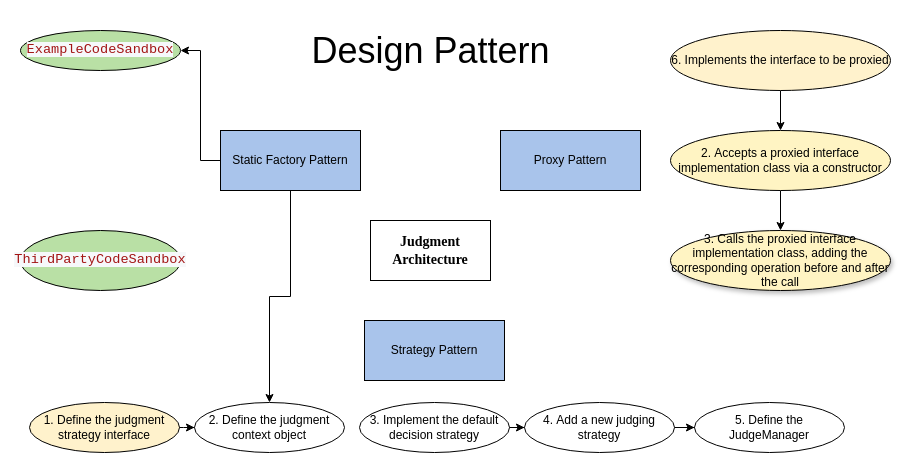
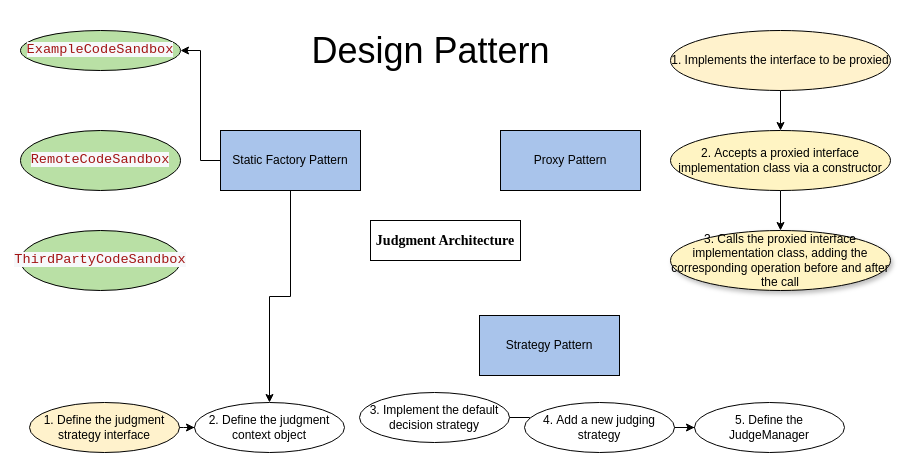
  <mxCell id="0" />
  <mxCell id="1" parent="0" />
  <mxCell id="2" style="edgeStyle=orthogonalEdgeStyle;rounded=0;orthogonalLoop=1;jettySize=auto;html=1;entryX=1;entryY=0.5;entryDx=0;entryDy=0;" edge="1" parent="1" source="4" target="5"><mxGeometry relative="1" as="geometry" /></mxCell>
  <mxCell id="3" style="edgeStyle=orthogonalEdgeStyle;rounded=0;orthogonalLoop=1;jettySize=auto;html=1;" edge="1" parent="1" source="4" target="19"><mxGeometry relative="1" as="geometry" /></mxCell>
  <mxCell id="4" value="Static Factory Pattern" style="rounded=0;whiteSpace=wrap;html=1;fillColor=#A9C4EB;" vertex="1" parent="1"><mxGeometry x="220" y="130" width="140" height="60" as="geometry" /></mxCell>
  <mxCell id="5" value="&lt;span style=&quot;color: rgb(163, 21, 21); font-family: ui-monospace, SFMono-Regular, &amp;quot;SF Mono&amp;quot;, Menlo, Consolas, &amp;quot;Liberation Mono&amp;quot;, monospace; font-size: 13.6px; text-align: start; white-space: pre; background-color: rgb(246, 248, 250);&quot;&gt;ExampleCodeSandbox&lt;/span&gt;" style="ellipse;whiteSpace=wrap;html=1;fillColor=#B9E0A5;" vertex="1" parent="1"><mxGeometry x="20" y="30" width="160" height="40" as="geometry" /></mxCell>
+ <mxCell id="6" value="&lt;span style=&quot;color: rgb(163, 21, 21); font-family: ui-monospace, SFMono-Regular, &amp;quot;SF Mono&amp;quot;, Menlo, Consolas, &amp;quot;Liberation Mono&amp;quot;, monospace; font-size: 13.6px; text-align: start; white-space: pre; background-color: rgb(246, 248, 250);&quot;&gt;RemoteCodeSandbox&lt;/span&gt;" style="ellipse;whiteSpace=wrap;html=1;fillColor=#B9E0A5;" vertex="1" parent="1"><mxGeometry x="20" y="130" width="160" height="60" as="geometry" /></mxCell>
  <mxCell id="7" value="&lt;span style=&quot;color: rgb(163, 21, 21); font-family: ui-monospace, SFMono-Regular, &amp;quot;SF Mono&amp;quot;, Menlo, Consolas, &amp;quot;Liberation Mono&amp;quot;, monospace; font-size: 13.6px; text-align: start; white-space: pre; background-color: rgb(246, 248, 250);&quot;&gt;ThirdPartyCodeSandbox&lt;/span&gt;" style="ellipse;whiteSpace=wrap;html=1;fillColor=#B9E0A5;" vertex="1" parent="1"><mxGeometry x="20" y="230" width="160" height="60" as="geometry" /></mxCell>
  <mxCell id="8" value="Proxy Pattern" style="rounded=0;whiteSpace=wrap;html=1;fillColor=#A9C4EB;" vertex="1" parent="1"><mxGeometry x="500" y="130" width="140" height="60" as="geometry" /></mxCell>
  <mxCell id="9" style="edgeStyle=orthogonalEdgeStyle;rounded=0;orthogonalLoop=1;jettySize=auto;html=1;" edge="1" parent="1" source="10" target="12"><mxGeometry relative="1" as="geometry" /></mxCell>
- <mxCell id="10" value="6. Implements the interface to be proxied" style="ellipse;whiteSpace=wrap;html=1;fillColor=#FFF2CC;" vertex="1" parent="1"><mxGeometry x="670" y="30" width="220" height="60" as="geometry" /></mxCell>
+ <mxCell id="10" value="1. Implements the interface to be proxied" style="ellipse;whiteSpace=wrap;html=1;fillColor=#FFF2CC;" vertex="1" parent="1"><mxGeometry x="670" y="30" width="220" height="60" as="geometry" /></mxCell>
  <mxCell id="11" style="edgeStyle=orthogonalEdgeStyle;rounded=0;orthogonalLoop=1;jettySize=auto;html=1;" edge="1" parent="1" source="12" target="13"><mxGeometry relative="1" as="geometry" /></mxCell>
  <mxCell id="12" value="2.&amp;nbsp;Accepts a proxied interface implementation class via a constructor" style="ellipse;whiteSpace=wrap;html=1;fillColor=#FFF4C3;" vertex="1" parent="1"><mxGeometry x="670" y="130" width="220" height="60" as="geometry" /></mxCell>
  <mxCell id="13" value="3.&amp;nbsp;Calls the proxied interface implementation class, adding the corresponding operation before and after the call" style="ellipse;whiteSpace=wrap;html=1;shadow=1;fillColor=#FFF4C3;" vertex="1" parent="1"><mxGeometry x="670" y="230" width="220" height="60" as="geometry" /></mxCell>
  <mxCell id="14" value="&lt;font style=&quot;font-size: 36px;&quot;&gt;Design Pattern&lt;/font&gt;" style="text;html=1;align=center;verticalAlign=middle;resizable=0;points=[];autosize=1;strokeColor=none;fillColor=none;" vertex="1" parent="1"><mxGeometry x="300" y="20" width="260" height="60" as="geometry" /></mxCell>
- <mxCell id="15" value="Strategy Pattern" style="rounded=0;whiteSpace=wrap;html=1;fillColor=#A9C4EB;" vertex="1" parent="1"><mxGeometry x="364" y="320" width="140" height="60" as="geometry" /></mxCell>
- <mxCell id="16" value="&lt;h3&gt;&lt;span style=&quot;font-size:10.5pt;mso-bidi-font-size:&lt;br/&gt;11.0pt;font-family:&amp;quot;Times New Roman&amp;quot;,serif;mso-fareast-font-family:等线;&lt;br/&gt;mso-fareast-theme-font:minor-fareast;mso-ansi-language:EN-US;mso-fareast-language:&lt;br/&gt;ZH-CN;mso-bidi-language:AR-SA&quot; lang=&quot;EN-US&quot;&gt;Judgment Architecture&lt;/span&gt;&lt;/h3&gt;" style="rounded=0;whiteSpace=wrap;html=1;" vertex="1" parent="1"><mxGeometry x="370" y="220" width="120" height="60" as="geometry" /></mxCell>
+ <mxCell id="15" value="Strategy Pattern" style="rounded=0;whiteSpace=wrap;html=1;fillColor=#A9C4EB;" vertex="1" parent="1"><mxGeometry x="479" y="315" width="140" height="60" as="geometry" /></mxCell>
+ <mxCell id="16" value="&lt;h3&gt;&lt;span style=&quot;font-size:10.5pt;mso-bidi-font-size:&lt;br/&gt;11.0pt;font-family:&amp;quot;Times New Roman&amp;quot;,serif;mso-fareast-font-family:等线;&lt;br/&gt;mso-fareast-theme-font:minor-fareast;mso-ansi-language:EN-US;mso-fareast-language:&lt;br/&gt;ZH-CN;mso-bidi-language:AR-SA&quot; lang=&quot;EN-US&quot;&gt;Judgment Architecture&lt;/span&gt;&lt;/h3&gt;" style="rounded=0;whiteSpace=wrap;html=1;" vertex="1" parent="1"><mxGeometry x="370" y="220" width="150" height="40" as="geometry" /></mxCell>
  <mxCell id="17" style="edgeStyle=orthogonalEdgeStyle;rounded=0;orthogonalLoop=1;jettySize=auto;html=1;dashed=1;" edge="1" parent="1" source="18" target="19"><mxGeometry relative="1" as="geometry" /></mxCell>
  <mxCell id="18" value="1. Define the judgment strategy interface" style="ellipse;whiteSpace=wrap;html=1;fillColor=#fff2cc;" vertex="1" parent="1"><mxGeometry x="29" y="402" width="150" height="50" as="geometry" /></mxCell>
  <mxCell id="19" value="2.&amp;nbsp;Define the judgment context object" style="ellipse;whiteSpace=wrap;html=1;" vertex="1" parent="1"><mxGeometry x="194" y="402" width="150" height="50" as="geometry" /></mxCell>
  <mxCell id="20" style="edgeStyle=orthogonalEdgeStyle;rounded=0;orthogonalLoop=1;jettySize=auto;html=1;" edge="1" parent="1" source="21" target="24"><mxGeometry relative="1" as="geometry" /></mxCell>
- <mxCell id="21" value="3.&amp;nbsp;Implement the default decision strategy" style="ellipse;whiteSpace=wrap;html=1;" vertex="1" parent="1"><mxGeometry x="359" y="402" width="150" height="50" as="geometry" /></mxCell>
+ <mxCell id="21" value="3.&amp;nbsp;Implement the default decision strategy" style="ellipse;whiteSpace=wrap;html=1;" vertex="1" parent="1"><mxGeometry x="359" y="392" width="150" height="50" as="geometry" /></mxCell>
  <mxCell id="22" value="5.&amp;nbsp;Define the JudgeManager" style="ellipse;whiteSpace=wrap;html=1;" vertex="1" parent="1"><mxGeometry x="694" y="402" width="150" height="50" as="geometry" /></mxCell>
  <mxCell id="23" style="edgeStyle=orthogonalEdgeStyle;rounded=0;orthogonalLoop=1;jettySize=auto;html=1;" edge="1" parent="1" source="24" target="22"><mxGeometry relative="1" as="geometry" /></mxCell>
  <mxCell id="24" value="4.&amp;nbsp;Add a new judging strategy" style="ellipse;whiteSpace=wrap;html=1;" vertex="1" parent="1"><mxGeometry x="524" y="402" width="150" height="50" as="geometry" /></mxCell>
